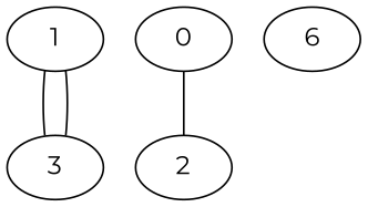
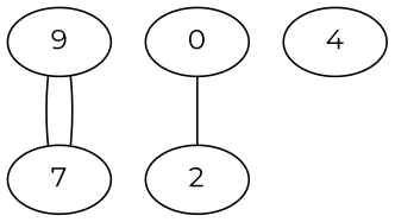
  graph {
    fontname=Montserrat
    node [fontname=Montserrat]
    edge [fontname=Montserrat]
-   1
-   3
+   1 [label=9]
+   3 [label=7]
    0
    2
-   4 [label=6]
+   4
    1 -- 3 [some_int=4 weight=.5]
    1 -- 3 [weight=2.5]
    0 -- 2 [some_int=5 weight=1.5]
  }
